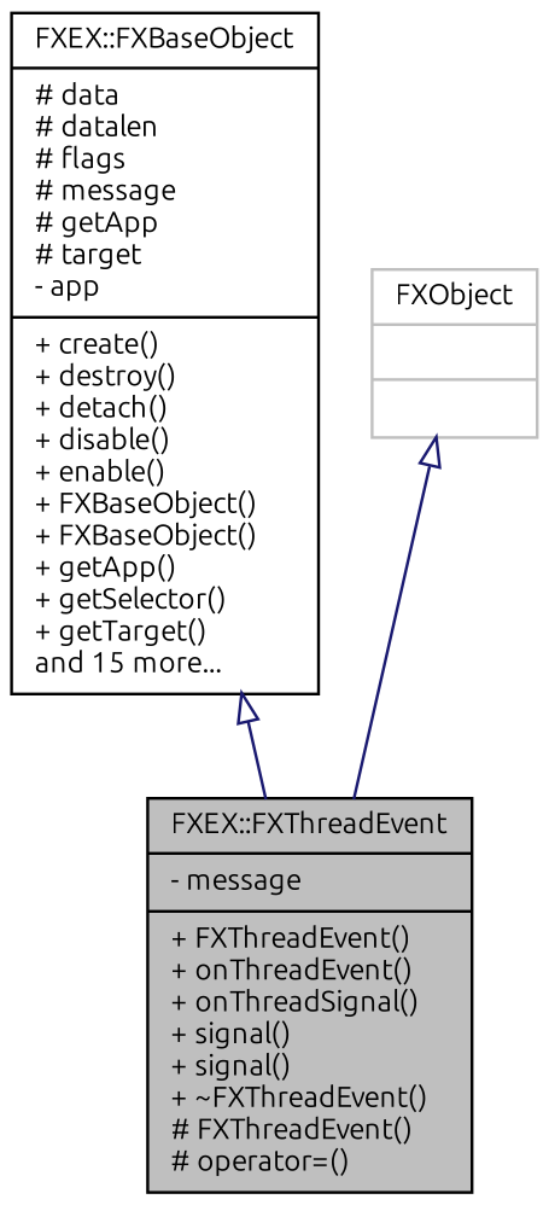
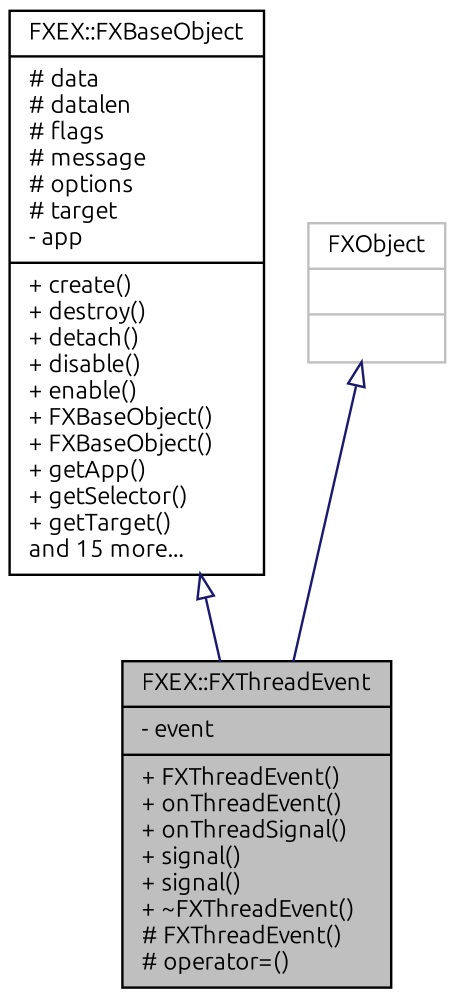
  digraph {
    fontname=Ubuntu
    node [color=black fillcolor=white fontname=Ubuntu fontsize=10 shape=record style=filled]
    edge [arrowtail=onormal color=midnightblue dir=back fontname=Ubuntu fontsize=10 labelfontname=Helvetica labelfontsize=10 style=solid]
-   n1 [fillcolor=grey75 fontcolor=black height=0.2 label="{FXEX::FXThreadEvent\n|- message\l|+ FXThreadEvent()\l+ onThreadEvent()\l+ onThreadSignal()\l+ signal()\l+ signal()\l+ ~FXThreadEvent()\l# FXThreadEvent()\l# operator=()\l}" width=0.4]
-   n2 [height=0.2 label="{FXEX::FXBaseObject\n|# data\l# datalen\l# flags\l# message\l# getApp\l# target\l- app\l|+ create()\l+ destroy()\l+ detach()\l+ disable()\l+ enable()\l+ FXBaseObject()\l+ FXBaseObject()\l+ getApp()\l+ getSelector()\l+ getTarget()\land 15 more...\l}" width=0.4]
+   n1 [fillcolor=grey75 fontcolor=black height=0.2 label="{FXEX::FXThreadEvent\n|- event\l|+ FXThreadEvent()\l+ onThreadEvent()\l+ onThreadSignal()\l+ signal()\l+ signal()\l+ ~FXThreadEvent()\l# FXThreadEvent()\l# operator=()\l}" width=0.4]
+   n2 [height=0.2 label="{FXEX::FXBaseObject\n|# data\l# datalen\l# flags\l# message\l# options\l# target\l- app\l|+ create()\l+ destroy()\l+ detach()\l+ disable()\l+ enable()\l+ FXBaseObject()\l+ FXBaseObject()\l+ getApp()\l+ getSelector()\l+ getTarget()\land 15 more...\l}" width=0.4]
    n3 [color=grey75 height=0.2 label="{FXObject\n||}" width=0.4]
    n2 -> n1
    n3 -> n1
  }
